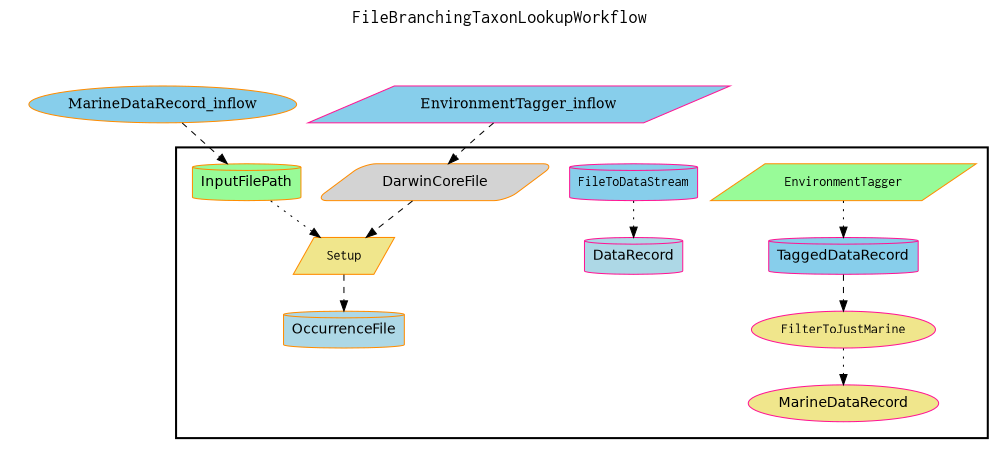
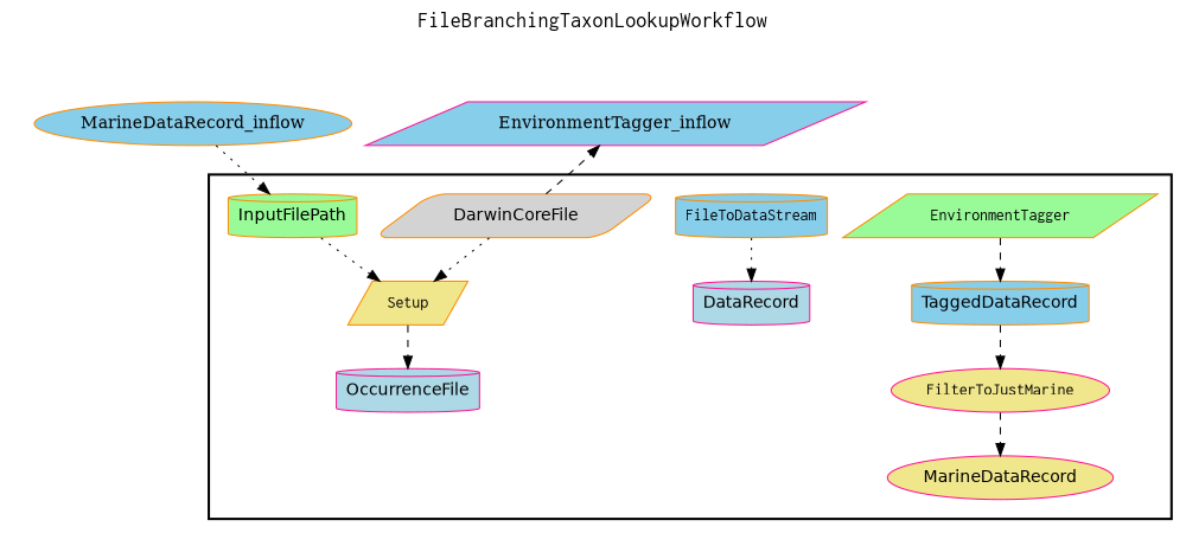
  digraph {
    fontname=Courier
    fontsize=18
    label=FileBranchingTaxonLookupWorkflow
    labelloc=t
    rankdir=TB
    node [color=darkorange fillcolor=skyblue fontname=Helvetica peripheries=1 shape=cylinder style=filled]
    edge [style=dashed]
    EnvironmentTagger [fillcolor=palegreen fontname=Courier shape=parallelogram]
-   FileToDataStream [color=deeppink fontname=Courier]
+   FileToDataStream [fontname=Courier]
    Setup [fillcolor=khaki fontname=Courier shape=parallelogram]
    FilterToJustMarine [color=deeppink fillcolor=khaki fontname=Courier shape=ellipse]
    DarwinCoreFile [fillcolor=lightgrey shape=parallelogram style="rounded,filled"]
-   OccurrenceFile [fillcolor=lightblue style="rounded,filled"]
+   OccurrenceFile [color=deeppink fillcolor=lightblue style="rounded,filled"]
    DataRecord [color=deeppink fillcolor=lightblue style="rounded,filled"]
-   TaggedDataRecord [color=deeppink style="rounded,filled"]
+   TaggedDataRecord [style="rounded,filled"]
    MarineDataRecord [color=deeppink fillcolor=khaki shape=ellipse style="rounded,filled"]
    InputFilePath [fillcolor=palegreen style="rounded,filled"]
    n11 [color=deeppink label=EnvironmentTagger_inflow shape=parallelogram width=0.2 fontname=""]
    n12 [label=MarineDataRecord_inflow shape=ellipse width=0.2 fontname=""]
    subgraph cluster_1 {
      color=black
      label=""
      penwidth=2
      subgraph cluster_2 {
        color=white
        label=""
        penwidth=2
        EnvironmentTagger
        FileToDataStream
        Setup
        FilterToJustMarine
        DarwinCoreFile
        OccurrenceFile
        DataRecord
        TaggedDataRecord
        MarineDataRecord
        InputFilePath
      }
    }
    subgraph cluster_3 {
      color=white
      label=""
      penwidth=2
      subgraph cluster_4 {
        color=white
        label=""
        penwidth=2
      }
    }
    subgraph cluster_5 {
      color=white
      label=""
      penwidth=2
      subgraph cluster_6 {
        color=white
        label=""
        penwidth=2
        n11
        n12
      }
    }
-   EnvironmentTagger -> TaggedDataRecord [style=dotted]
+   EnvironmentTagger -> TaggedDataRecord
    FileToDataStream -> DataRecord [style=dotted]
    Setup -> OccurrenceFile
-   FilterToJustMarine -> MarineDataRecord [style=dotted]
-   DarwinCoreFile -> Setup
+   FilterToJustMarine -> MarineDataRecord
+   DarwinCoreFile -> Setup [style=dotted]
    TaggedDataRecord -> FilterToJustMarine
    InputFilePath -> Setup [style=dotted]
-   n11 -> DarwinCoreFile
-   n12 -> InputFilePath
+   DarwinCoreFile -> n11
+   n12 -> InputFilePath [style=dotted]
  }
